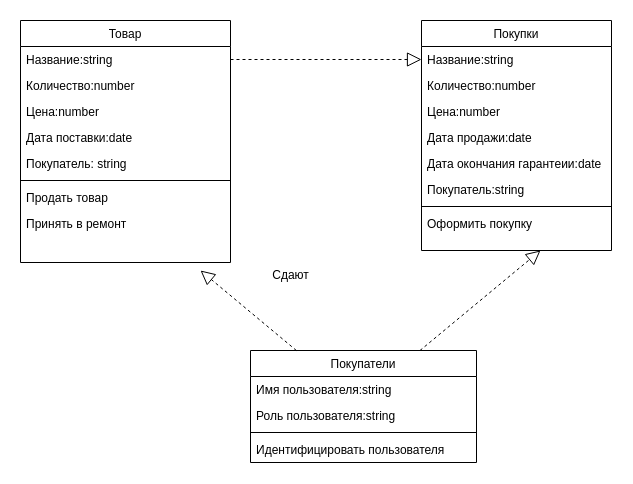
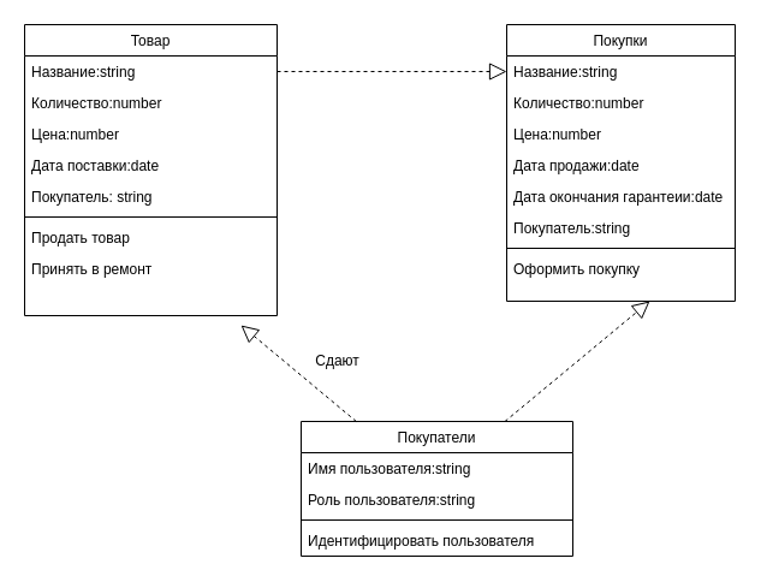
  <mxCell id="0" />
  <mxCell id="1" parent="0" />
  <mxCell id="2" value="Товар" style="swimlane;fontStyle=0;align=center;verticalAlign=top;childLayout=stackLayout;horizontal=1;startSize=26;horizontalStack=0;resizeParent=1;resizeLast=0;collapsible=1;marginBottom=0;rounded=0;shadow=0;strokeWidth=1;" parent="1" vertex="1"><mxGeometry x="20" y="20" width="210" height="242" as="geometry"><mxRectangle x="430" y="40" width="160" height="26" as="alternateBounds" /></mxGeometry></mxCell>
  <mxCell id="3" value="Название:string" style="text;align=left;verticalAlign=top;spacingLeft=4;spacingRight=4;overflow=hidden;rotatable=0;points=[[0,0.5],[1,0.5]];portConstraint=eastwest;" parent="2" vertex="1"><mxGeometry y="26" width="210" height="26" as="geometry" /></mxCell>
  <mxCell id="4" value="Количество:number" style="text;align=left;verticalAlign=top;spacingLeft=4;spacingRight=4;overflow=hidden;rotatable=0;points=[[0,0.5],[1,0.5]];portConstraint=eastwest;rounded=0;shadow=0;html=0;" parent="2" vertex="1"><mxGeometry y="52" width="210" height="26" as="geometry" /></mxCell>
  <mxCell id="5" value="Цена:number" style="text;align=left;verticalAlign=top;spacingLeft=4;spacingRight=4;overflow=hidden;rotatable=0;points=[[0,0.5],[1,0.5]];portConstraint=eastwest;rounded=0;shadow=0;html=0;" parent="2" vertex="1"><mxGeometry y="78" width="210" height="26" as="geometry" /></mxCell>
  <mxCell id="6" value="Дата поставки:date" style="text;align=left;verticalAlign=top;spacingLeft=4;spacingRight=4;overflow=hidden;rotatable=0;points=[[0,0.5],[1,0.5]];portConstraint=eastwest;rounded=0;shadow=0;html=0;" parent="2" vertex="1"><mxGeometry y="104" width="210" height="26" as="geometry" /></mxCell>
  <mxCell id="7" value="Покупатель: string" style="text;align=left;verticalAlign=top;spacingLeft=4;spacingRight=4;overflow=hidden;rotatable=0;points=[[0,0.5],[1,0.5]];portConstraint=eastwest;rounded=0;shadow=0;html=0;" parent="2" vertex="1"><mxGeometry y="130" width="210" height="26" as="geometry" /></mxCell>
  <mxCell id="8" value="" style="line;html=1;strokeWidth=1;align=left;verticalAlign=middle;spacingTop=-1;spacingLeft=3;spacingRight=3;rotatable=0;labelPosition=right;points=[];portConstraint=eastwest;" parent="2" vertex="1"><mxGeometry y="156" width="210" height="8" as="geometry" /></mxCell>
  <mxCell id="9" value="Продать товар" style="text;align=left;verticalAlign=top;spacingLeft=4;spacingRight=4;overflow=hidden;rotatable=0;points=[[0,0.5],[1,0.5]];portConstraint=eastwest;" parent="2" vertex="1"><mxGeometry y="164" width="210" height="26" as="geometry" /></mxCell>
  <mxCell id="10" value="Принять в ремонт&#10;" style="text;align=left;verticalAlign=top;spacingLeft=4;spacingRight=4;overflow=hidden;rotatable=0;points=[[0,0.5],[1,0.5]];portConstraint=eastwest;" parent="2" vertex="1"><mxGeometry y="190" width="210" height="26" as="geometry" /></mxCell>
  <mxCell id="11" value="Покупки" style="swimlane;fontStyle=0;align=center;verticalAlign=top;childLayout=stackLayout;horizontal=1;startSize=26;horizontalStack=0;resizeParent=1;resizeLast=0;collapsible=1;marginBottom=0;rounded=0;shadow=0;strokeWidth=1;" parent="1" vertex="1"><mxGeometry x="421" y="20" width="190" height="230" as="geometry"><mxRectangle x="430" y="40" width="160" height="26" as="alternateBounds" /></mxGeometry></mxCell>
  <mxCell id="12" value="Название:string" style="text;align=left;verticalAlign=top;spacingLeft=4;spacingRight=4;overflow=hidden;rotatable=0;points=[[0,0.5],[1,0.5]];portConstraint=eastwest;" parent="11" vertex="1"><mxGeometry y="26" width="190" height="26" as="geometry" /></mxCell>
  <mxCell id="13" value="Количество:number" style="text;align=left;verticalAlign=top;spacingLeft=4;spacingRight=4;overflow=hidden;rotatable=0;points=[[0,0.5],[1,0.5]];portConstraint=eastwest;rounded=0;shadow=0;html=0;" parent="11" vertex="1"><mxGeometry y="52" width="190" height="26" as="geometry" /></mxCell>
  <mxCell id="14" value="Цена:number" style="text;align=left;verticalAlign=top;spacingLeft=4;spacingRight=4;overflow=hidden;rotatable=0;points=[[0,0.5],[1,0.5]];portConstraint=eastwest;rounded=0;shadow=0;html=0;" parent="11" vertex="1"><mxGeometry y="78" width="190" height="26" as="geometry" /></mxCell>
  <mxCell id="15" value="Дата продажи:date" style="text;align=left;verticalAlign=top;spacingLeft=4;spacingRight=4;overflow=hidden;rotatable=0;points=[[0,0.5],[1,0.5]];portConstraint=eastwest;rounded=0;shadow=0;html=0;" parent="11" vertex="1"><mxGeometry y="104" width="190" height="26" as="geometry" /></mxCell>
  <mxCell id="16" value="Дата окончания гарантеии:date" style="text;align=left;verticalAlign=top;spacingLeft=4;spacingRight=4;overflow=hidden;rotatable=0;points=[[0,0.5],[1,0.5]];portConstraint=eastwest;rounded=0;shadow=0;html=0;" parent="11" vertex="1"><mxGeometry y="130" width="190" height="26" as="geometry" /></mxCell>
  <mxCell id="17" value="Покупатель:string" style="text;align=left;verticalAlign=top;spacingLeft=4;spacingRight=4;overflow=hidden;rotatable=0;points=[[0,0.5],[1,0.5]];portConstraint=eastwest;rounded=0;shadow=0;html=0;" parent="11" vertex="1"><mxGeometry y="156" width="190" height="26" as="geometry" /></mxCell>
  <mxCell id="18" value="" style="line;html=1;strokeWidth=1;align=left;verticalAlign=middle;spacingTop=-1;spacingLeft=3;spacingRight=3;rotatable=0;labelPosition=right;points=[];portConstraint=eastwest;" parent="11" vertex="1"><mxGeometry y="182" width="190" height="8" as="geometry" /></mxCell>
  <mxCell id="19" value="Оформить покупку" style="text;align=left;verticalAlign=top;spacingLeft=4;spacingRight=4;overflow=hidden;rotatable=0;points=[[0,0.5],[1,0.5]];portConstraint=eastwest;" parent="11" vertex="1"><mxGeometry y="190" width="190" height="26" as="geometry" /></mxCell>
  <mxCell id="20" value="Покупатели" style="swimlane;fontStyle=0;align=center;verticalAlign=top;childLayout=stackLayout;horizontal=1;startSize=26;horizontalStack=0;resizeParent=1;resizeLast=0;collapsible=1;marginBottom=0;rounded=0;shadow=0;strokeWidth=1;" parent="1" vertex="1"><mxGeometry x="250" y="350" width="226" height="112" as="geometry"><mxRectangle x="430" y="40" width="160" height="26" as="alternateBounds" /></mxGeometry></mxCell>
  <mxCell id="21" value="Имя пользователя:string" style="text;align=left;verticalAlign=top;spacingLeft=4;spacingRight=4;overflow=hidden;rotatable=0;points=[[0,0.5],[1,0.5]];portConstraint=eastwest;" parent="20" vertex="1"><mxGeometry y="26" width="226" height="26" as="geometry" /></mxCell>
  <mxCell id="22" value="Роль пользователя:string" style="text;align=left;verticalAlign=top;spacingLeft=4;spacingRight=4;overflow=hidden;rotatable=0;points=[[0,0.5],[1,0.5]];portConstraint=eastwest;rounded=0;shadow=0;html=0;" parent="20" vertex="1"><mxGeometry y="52" width="226" height="26" as="geometry" /></mxCell>
  <mxCell id="23" value="" style="line;html=1;strokeWidth=1;align=left;verticalAlign=middle;spacingTop=-1;spacingLeft=3;spacingRight=3;rotatable=0;labelPosition=right;points=[];portConstraint=eastwest;" parent="20" vertex="1"><mxGeometry y="78" width="226" height="8" as="geometry" /></mxCell>
  <mxCell id="24" value="Идентифицировать пользователя" style="text;align=left;verticalAlign=top;spacingLeft=4;spacingRight=4;overflow=hidden;rotatable=0;points=[[0,0.5],[1,0.5]];portConstraint=eastwest;" parent="20" vertex="1"><mxGeometry y="86" width="226" height="26" as="geometry" /></mxCell>
  <mxCell id="25" value="" style="endArrow=block;dashed=1;endFill=0;endSize=12;html=1;exitX=1;exitY=0.5;exitDx=0;exitDy=0;entryX=0;entryY=0.5;entryDx=0;entryDy=0;" parent="1" source="3" target="12" edge="1"><mxGeometry width="160" relative="1" as="geometry"><mxPoint x="300" y="410" as="sourcePoint" /><mxPoint x="460" y="410" as="targetPoint" /></mxGeometry></mxCell>
  <mxCell id="26" value="" style="endArrow=block;dashed=1;endFill=0;endSize=12;html=1;exitX=0.75;exitY=0;exitDx=0;exitDy=0;" parent="1" source="20" edge="1"><mxGeometry width="160" relative="1" as="geometry"><mxPoint x="260" y="500" as="sourcePoint" /><mxPoint x="540" y="250" as="targetPoint" /></mxGeometry></mxCell>
  <mxCell id="27" value="" style="endArrow=block;dashed=1;endFill=0;endSize=12;html=1;" parent="1" source="20" edge="1"><mxGeometry width="160" relative="1" as="geometry"><mxPoint x="170" y="500" as="sourcePoint" /><mxPoint x="200" y="270" as="targetPoint" /></mxGeometry></mxCell>
- <mxCell id="28" value="Сдают" style="text;html=1;align=center;verticalAlign=middle;resizable=0;points=[];autosize=1;strokeColor=none;" parent="1" vertex="1"><mxGeometry x="265" y="265" width="50" height="20" as="geometry" /></mxCell>
+ <mxCell id="28" value="Сдают" style="text;html=1;align=center;verticalAlign=middle;resizable=0;points=[];autosize=1;strokeColor=none;" parent="1" vertex="1"><mxGeometry x="255" y="290" width="50" height="20" as="geometry" /></mxCell>
